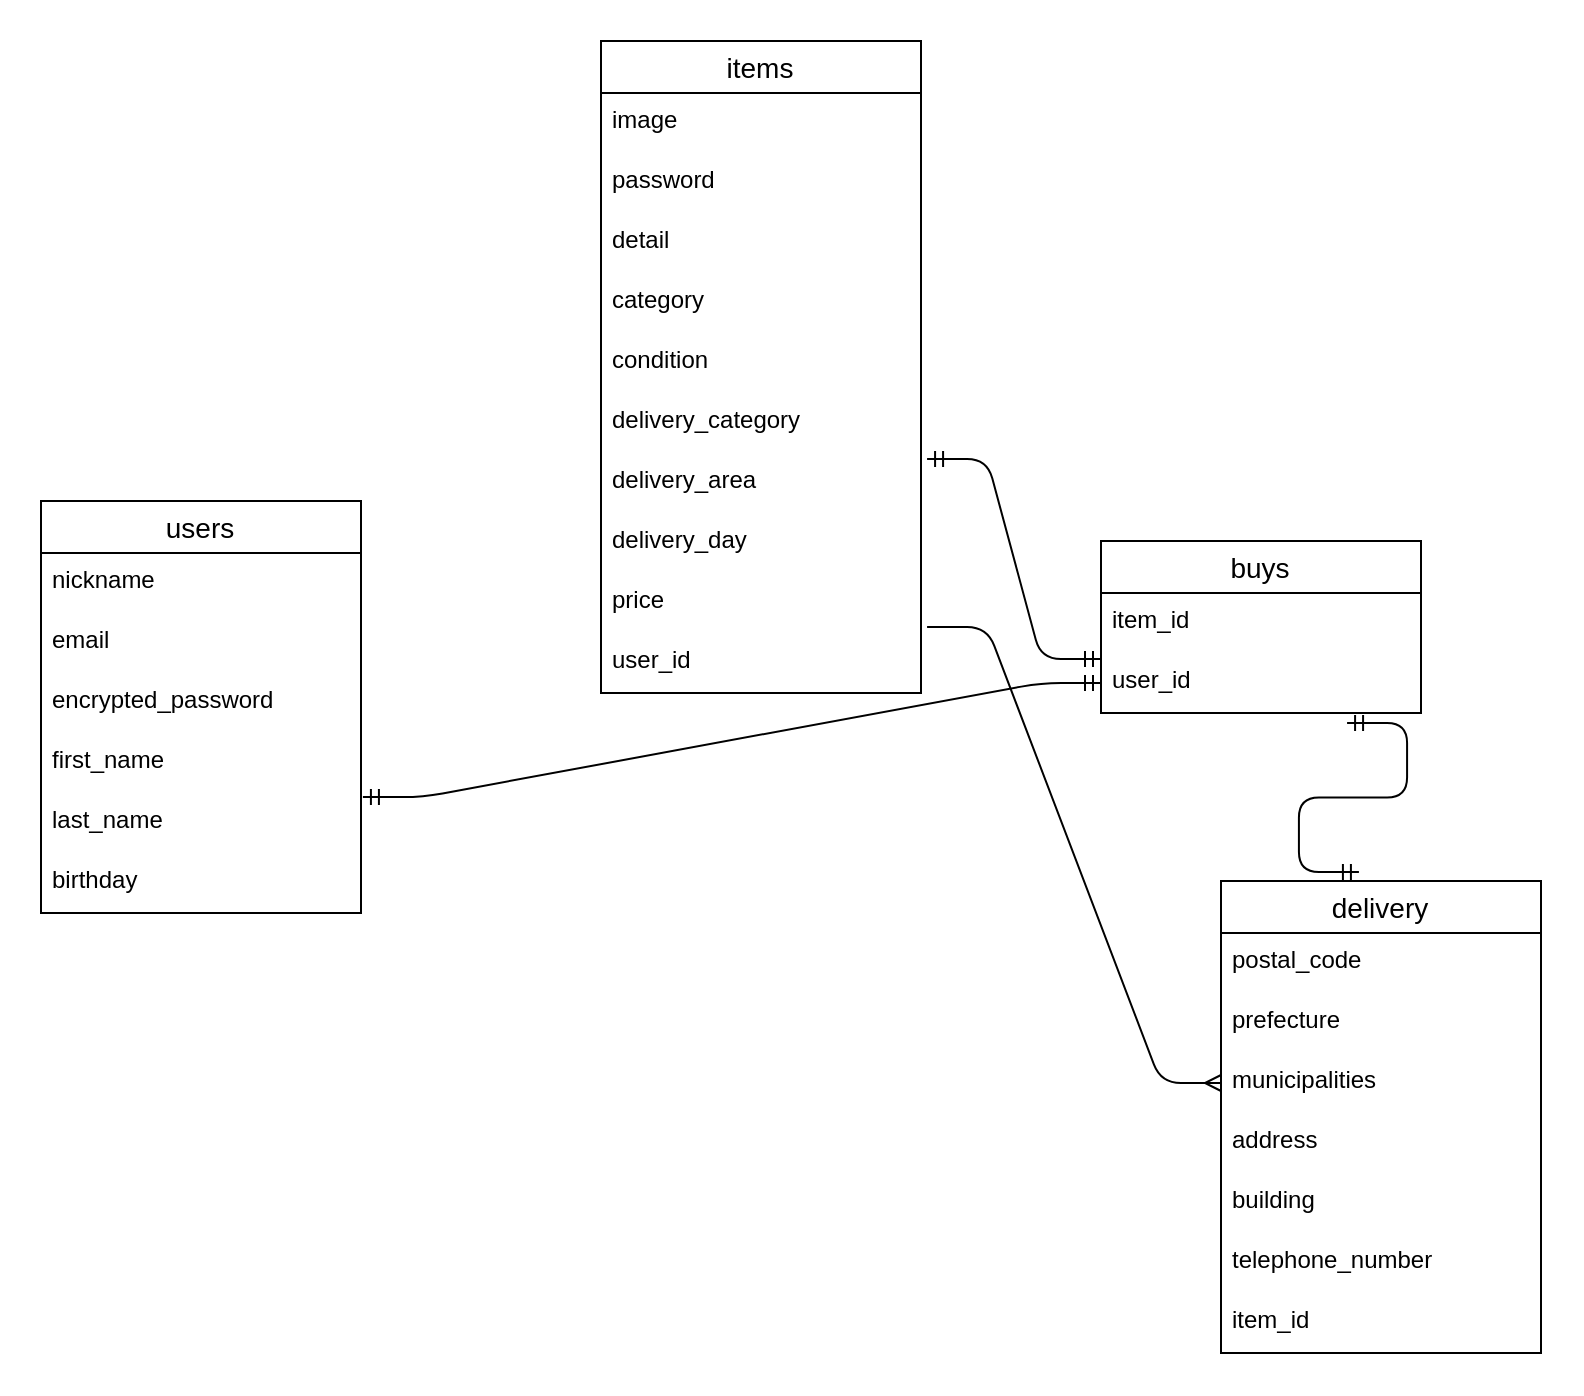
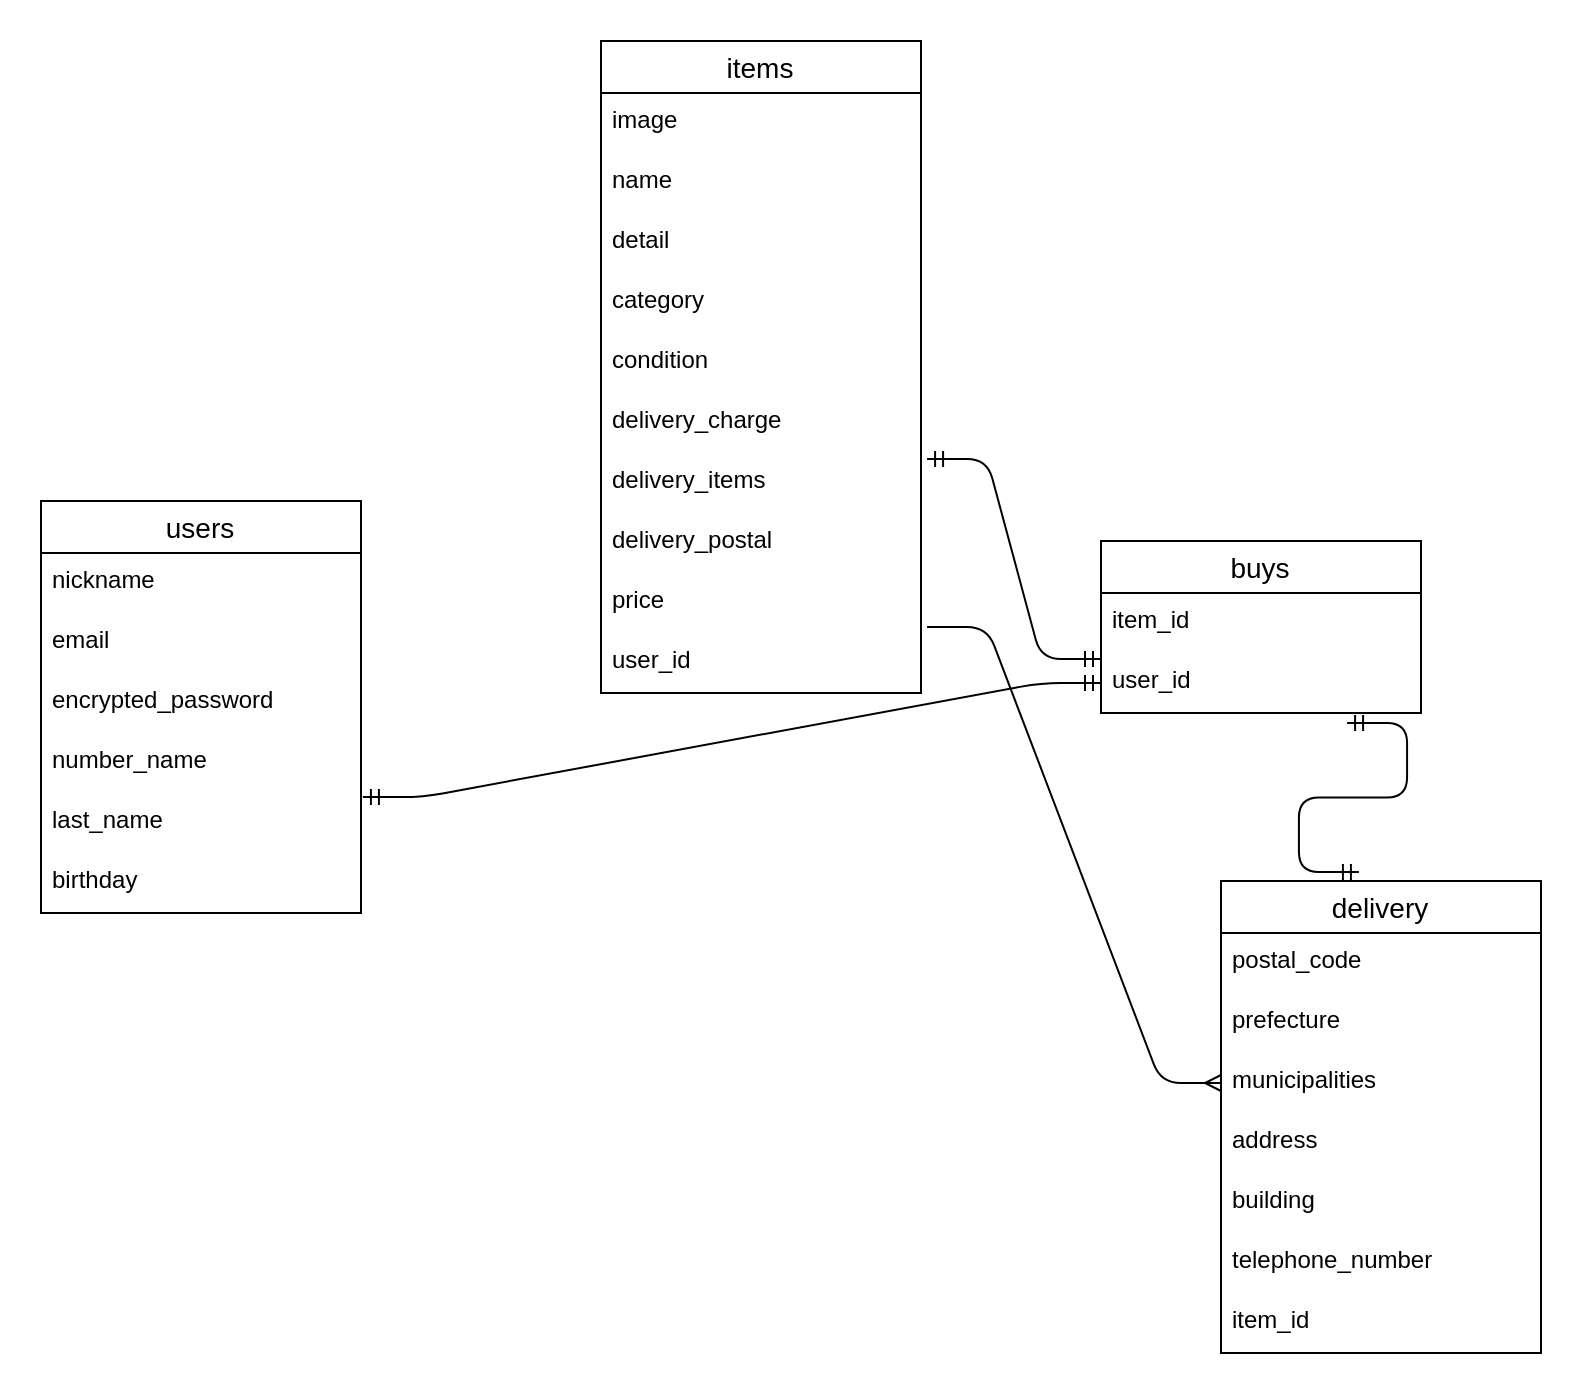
  <mxCell id="0" />
  <mxCell id="1" parent="0" />
  <mxCell id="2" value="users" style="swimlane;fontStyle=0;childLayout=stackLayout;horizontal=1;startSize=26;horizontalStack=0;resizeParent=1;resizeParentMax=0;resizeLast=0;collapsible=1;marginBottom=0;align=center;fontSize=14;" vertex="1" parent="1"><mxGeometry x="20" y="250" width="160" height="206" as="geometry" /></mxCell>
  <mxCell id="3" value="nickname" style="text;strokeColor=none;fillColor=none;spacingLeft=4;spacingRight=4;overflow=hidden;rotatable=0;points=[[0,0.5],[1,0.5]];portConstraint=eastwest;fontSize=12;" vertex="1" parent="2"><mxGeometry y="26" width="160" height="30" as="geometry" /></mxCell>
  <mxCell id="4" value="email" style="text;strokeColor=none;fillColor=none;spacingLeft=4;spacingRight=4;overflow=hidden;rotatable=0;points=[[0,0.5],[1,0.5]];portConstraint=eastwest;fontSize=12;" vertex="1" parent="2"><mxGeometry y="56" width="160" height="30" as="geometry" /></mxCell>
  <mxCell id="5" value="encrypted_password" style="text;strokeColor=none;fillColor=none;spacingLeft=4;spacingRight=4;overflow=hidden;rotatable=0;points=[[0,0.5],[1,0.5]];portConstraint=eastwest;fontSize=12;" vertex="1" parent="2"><mxGeometry y="86" width="160" height="30" as="geometry" /></mxCell>
- <mxCell id="6" value="first_name&#10;" style="text;strokeColor=none;fillColor=none;spacingLeft=4;spacingRight=4;overflow=hidden;rotatable=0;points=[[0,0.5],[1,0.5]];portConstraint=eastwest;fontSize=12;" vertex="1" parent="2"><mxGeometry y="116" width="160" height="30" as="geometry" /></mxCell>
+ <mxCell id="6" value="number_name&#10;" style="text;strokeColor=none;fillColor=none;spacingLeft=4;spacingRight=4;overflow=hidden;rotatable=0;points=[[0,0.5],[1,0.5]];portConstraint=eastwest;fontSize=12;" vertex="1" parent="2"><mxGeometry y="116" width="160" height="30" as="geometry" /></mxCell>
  <mxCell id="7" value="last_name" style="text;strokeColor=none;fillColor=none;spacingLeft=4;spacingRight=4;overflow=hidden;rotatable=0;points=[[0,0.5],[1,0.5]];portConstraint=eastwest;fontSize=12;" vertex="1" parent="2"><mxGeometry y="146" width="160" height="30" as="geometry" /></mxCell>
  <mxCell id="8" value="birthday" style="text;strokeColor=none;fillColor=none;spacingLeft=4;spacingRight=4;overflow=hidden;rotatable=0;points=[[0,0.5],[1,0.5]];portConstraint=eastwest;fontSize=12;" vertex="1" parent="2"><mxGeometry y="176" width="160" height="30" as="geometry" /></mxCell>
  <mxCell id="9" value="items" style="swimlane;fontStyle=0;childLayout=stackLayout;horizontal=1;startSize=26;horizontalStack=0;resizeParent=1;resizeParentMax=0;resizeLast=0;collapsible=1;marginBottom=0;align=center;fontSize=14;" vertex="1" parent="1"><mxGeometry x="300" y="20" width="160" height="326" as="geometry" /></mxCell>
  <mxCell id="10" value="image" style="text;strokeColor=none;fillColor=none;spacingLeft=4;spacingRight=4;overflow=hidden;rotatable=0;points=[[0,0.5],[1,0.5]];portConstraint=eastwest;fontSize=12;" vertex="1" parent="9"><mxGeometry y="26" width="160" height="30" as="geometry" /></mxCell>
- <mxCell id="11" value="password" style="text;strokeColor=none;fillColor=none;spacingLeft=4;spacingRight=4;overflow=hidden;rotatable=0;points=[[0,0.5],[1,0.5]];portConstraint=eastwest;fontSize=12;" vertex="1" parent="9"><mxGeometry y="56" width="160" height="30" as="geometry" /></mxCell>
+ <mxCell id="11" value="name" style="text;strokeColor=none;fillColor=none;spacingLeft=4;spacingRight=4;overflow=hidden;rotatable=0;points=[[0,0.5],[1,0.5]];portConstraint=eastwest;fontSize=12;" vertex="1" parent="9"><mxGeometry y="56" width="160" height="30" as="geometry" /></mxCell>
  <mxCell id="12" value="detail" style="text;strokeColor=none;fillColor=none;spacingLeft=4;spacingRight=4;overflow=hidden;rotatable=0;points=[[0,0.5],[1,0.5]];portConstraint=eastwest;fontSize=12;" vertex="1" parent="9"><mxGeometry y="86" width="160" height="30" as="geometry" /></mxCell>
  <mxCell id="13" value="category" style="text;strokeColor=none;fillColor=none;spacingLeft=4;spacingRight=4;overflow=hidden;rotatable=0;points=[[0,0.5],[1,0.5]];portConstraint=eastwest;fontSize=12;" vertex="1" parent="9"><mxGeometry y="116" width="160" height="30" as="geometry" /></mxCell>
  <mxCell id="14" value="condition" style="text;strokeColor=none;fillColor=none;spacingLeft=4;spacingRight=4;overflow=hidden;rotatable=0;points=[[0,0.5],[1,0.5]];portConstraint=eastwest;fontSize=12;" vertex="1" parent="9"><mxGeometry y="146" width="160" height="30" as="geometry" /></mxCell>
- <mxCell id="15" value="delivery_category" style="text;strokeColor=none;fillColor=none;spacingLeft=4;spacingRight=4;overflow=hidden;rotatable=0;points=[[0,0.5],[1,0.5]];portConstraint=eastwest;fontSize=12;" vertex="1" parent="9"><mxGeometry y="176" width="160" height="30" as="geometry" /></mxCell>
- <mxCell id="16" value="delivery_area" style="text;strokeColor=none;fillColor=none;spacingLeft=4;spacingRight=4;overflow=hidden;rotatable=0;points=[[0,0.5],[1,0.5]];portConstraint=eastwest;fontSize=12;" vertex="1" parent="9"><mxGeometry y="206" width="160" height="30" as="geometry" /></mxCell>
- <mxCell id="17" value="delivery_day" style="text;strokeColor=none;fillColor=none;spacingLeft=4;spacingRight=4;overflow=hidden;rotatable=0;points=[[0,0.5],[1,0.5]];portConstraint=eastwest;fontSize=12;" vertex="1" parent="9"><mxGeometry y="236" width="160" height="30" as="geometry" /></mxCell>
+ <mxCell id="15" value="delivery_charge" style="text;strokeColor=none;fillColor=none;spacingLeft=4;spacingRight=4;overflow=hidden;rotatable=0;points=[[0,0.5],[1,0.5]];portConstraint=eastwest;fontSize=12;" vertex="1" parent="9"><mxGeometry y="176" width="160" height="30" as="geometry" /></mxCell>
+ <mxCell id="16" value="delivery_items" style="text;strokeColor=none;fillColor=none;spacingLeft=4;spacingRight=4;overflow=hidden;rotatable=0;points=[[0,0.5],[1,0.5]];portConstraint=eastwest;fontSize=12;" vertex="1" parent="9"><mxGeometry y="206" width="160" height="30" as="geometry" /></mxCell>
+ <mxCell id="17" value="delivery_postal" style="text;strokeColor=none;fillColor=none;spacingLeft=4;spacingRight=4;overflow=hidden;rotatable=0;points=[[0,0.5],[1,0.5]];portConstraint=eastwest;fontSize=12;" vertex="1" parent="9"><mxGeometry y="236" width="160" height="30" as="geometry" /></mxCell>
  <mxCell id="18" value="price" style="text;strokeColor=none;fillColor=none;spacingLeft=4;spacingRight=4;overflow=hidden;rotatable=0;points=[[0,0.5],[1,0.5]];portConstraint=eastwest;fontSize=12;" vertex="1" parent="9"><mxGeometry y="266" width="160" height="30" as="geometry" /></mxCell>
  <mxCell id="19" value="user_id" style="text;strokeColor=none;fillColor=none;spacingLeft=4;spacingRight=4;overflow=hidden;rotatable=0;points=[[0,0.5],[1,0.5]];portConstraint=eastwest;fontSize=12;" vertex="1" parent="9"><mxGeometry y="296" width="160" height="30" as="geometry" /></mxCell>
  <mxCell id="20" value="delivery" style="swimlane;fontStyle=0;childLayout=stackLayout;horizontal=1;startSize=26;horizontalStack=0;resizeParent=1;resizeParentMax=0;resizeLast=0;collapsible=1;marginBottom=0;align=center;fontSize=14;" vertex="1" parent="1"><mxGeometry x="610" y="440" width="160" height="236" as="geometry" /></mxCell>
  <mxCell id="21" value="postal_code" style="text;strokeColor=none;fillColor=none;spacingLeft=4;spacingRight=4;overflow=hidden;rotatable=0;points=[[0,0.5],[1,0.5]];portConstraint=eastwest;fontSize=12;" vertex="1" parent="20"><mxGeometry y="26" width="160" height="30" as="geometry" /></mxCell>
  <mxCell id="22" value="prefecture" style="text;strokeColor=none;fillColor=none;spacingLeft=4;spacingRight=4;overflow=hidden;rotatable=0;points=[[0,0.5],[1,0.5]];portConstraint=eastwest;fontSize=12;" vertex="1" parent="20"><mxGeometry y="56" width="160" height="30" as="geometry" /></mxCell>
  <mxCell id="23" value="municipalities" style="text;strokeColor=none;fillColor=none;spacingLeft=4;spacingRight=4;overflow=hidden;rotatable=0;points=[[0,0.5],[1,0.5]];portConstraint=eastwest;fontSize=12;" vertex="1" parent="20"><mxGeometry y="86" width="160" height="30" as="geometry" /></mxCell>
  <mxCell id="24" value="address" style="text;strokeColor=none;fillColor=none;spacingLeft=4;spacingRight=4;overflow=hidden;rotatable=0;points=[[0,0.5],[1,0.5]];portConstraint=eastwest;fontSize=12;" vertex="1" parent="20"><mxGeometry y="116" width="160" height="30" as="geometry" /></mxCell>
  <mxCell id="25" value="building" style="text;strokeColor=none;fillColor=none;spacingLeft=4;spacingRight=4;overflow=hidden;rotatable=0;points=[[0,0.5],[1,0.5]];portConstraint=eastwest;fontSize=12;" vertex="1" parent="20"><mxGeometry y="146" width="160" height="30" as="geometry" /></mxCell>
  <mxCell id="26" value="telephone_number" style="text;strokeColor=none;fillColor=none;spacingLeft=4;spacingRight=4;overflow=hidden;rotatable=0;points=[[0,0.5],[1,0.5]];portConstraint=eastwest;fontSize=12;" vertex="1" parent="20"><mxGeometry y="176" width="160" height="30" as="geometry" /></mxCell>
  <mxCell id="27" value="item_id" style="text;strokeColor=none;fillColor=none;spacingLeft=4;spacingRight=4;overflow=hidden;rotatable=0;points=[[0,0.5],[1,0.5]];portConstraint=eastwest;fontSize=12;" vertex="1" parent="20"><mxGeometry y="206" width="160" height="30" as="geometry" /></mxCell>
  <mxCell id="28" value="buys" style="swimlane;fontStyle=0;childLayout=stackLayout;horizontal=1;startSize=26;horizontalStack=0;resizeParent=1;resizeParentMax=0;resizeLast=0;collapsible=1;marginBottom=0;align=center;fontSize=14;" vertex="1" parent="1"><mxGeometry x="550" y="270" width="160" height="86" as="geometry" /></mxCell>
  <mxCell id="29" value="item_id" style="text;strokeColor=none;fillColor=none;spacingLeft=4;spacingRight=4;overflow=hidden;rotatable=0;points=[[0,0.5],[1,0.5]];portConstraint=eastwest;fontSize=12;" vertex="1" parent="28"><mxGeometry y="26" width="160" height="30" as="geometry" /></mxCell>
  <mxCell id="30" value="user_id" style="text;strokeColor=none;fillColor=none;spacingLeft=4;spacingRight=4;overflow=hidden;rotatable=0;points=[[0,0.5],[1,0.5]];portConstraint=eastwest;fontSize=12;" vertex="1" parent="28"><mxGeometry y="56" width="160" height="30" as="geometry" /></mxCell>
  <mxCell id="31" value="" style="edgeStyle=entityRelationEdgeStyle;fontSize=12;html=1;endArrow=ERmandOne;startArrow=ERmandOne;targetPerimeterSpacing=0;strokeWidth=1;elbow=vertical;exitX=1.019;exitY=0.1;exitDx=0;exitDy=0;exitPerimeter=0;entryX=0;entryY=0.1;entryDx=0;entryDy=0;entryPerimeter=0;" edge="1" parent="1" source="16" target="30"><mxGeometry width="100" height="100" relative="1" as="geometry"><mxPoint x="580" y="260" as="sourcePoint" /><mxPoint x="510" y="259" as="targetPoint" /></mxGeometry></mxCell>
  <mxCell id="32" value="" style="edgeStyle=entityRelationEdgeStyle;fontSize=12;html=1;endArrow=ERmany;targetPerimeterSpacing=0;strokeWidth=1;elbow=vertical;exitX=1.019;exitY=-0.1;exitDx=0;exitDy=0;exitPerimeter=0;entryX=0;entryY=0.5;entryDx=0;entryDy=0;" edge="1" parent="1" source="19" target="23"><mxGeometry width="100" height="100" relative="1" as="geometry"><mxPoint x="420" y="530" as="sourcePoint" /><mxPoint x="500" y="460" as="targetPoint" /></mxGeometry></mxCell>
  <mxCell id="33" value="" style="edgeStyle=entityRelationEdgeStyle;fontSize=12;html=1;endArrow=ERmandOne;startArrow=ERmandOne;targetPerimeterSpacing=0;strokeWidth=1;elbow=vertical;entryX=0.769;entryY=1.167;entryDx=0;entryDy=0;entryPerimeter=0;exitX=0.431;exitY=-0.019;exitDx=0;exitDy=0;exitPerimeter=0;" edge="1" parent="1" source="20" target="30"><mxGeometry width="100" height="100" relative="1" as="geometry"><mxPoint x="360" y="370" as="sourcePoint" /><mxPoint x="460" y="270" as="targetPoint" /></mxGeometry></mxCell>
  <mxCell id="34" value="" style="edgeStyle=entityRelationEdgeStyle;fontSize=12;html=1;endArrow=ERmandOne;startArrow=ERmandOne;targetPerimeterSpacing=0;strokeWidth=1;elbow=vertical;exitX=1.006;exitY=0.067;exitDx=0;exitDy=0;exitPerimeter=0;" edge="1" parent="1" source="7" target="30"><mxGeometry width="100" height="100" relative="1" as="geometry"><mxPoint x="350" y="410" as="sourcePoint" /><mxPoint x="610" y="194" as="targetPoint" /></mxGeometry></mxCell>
